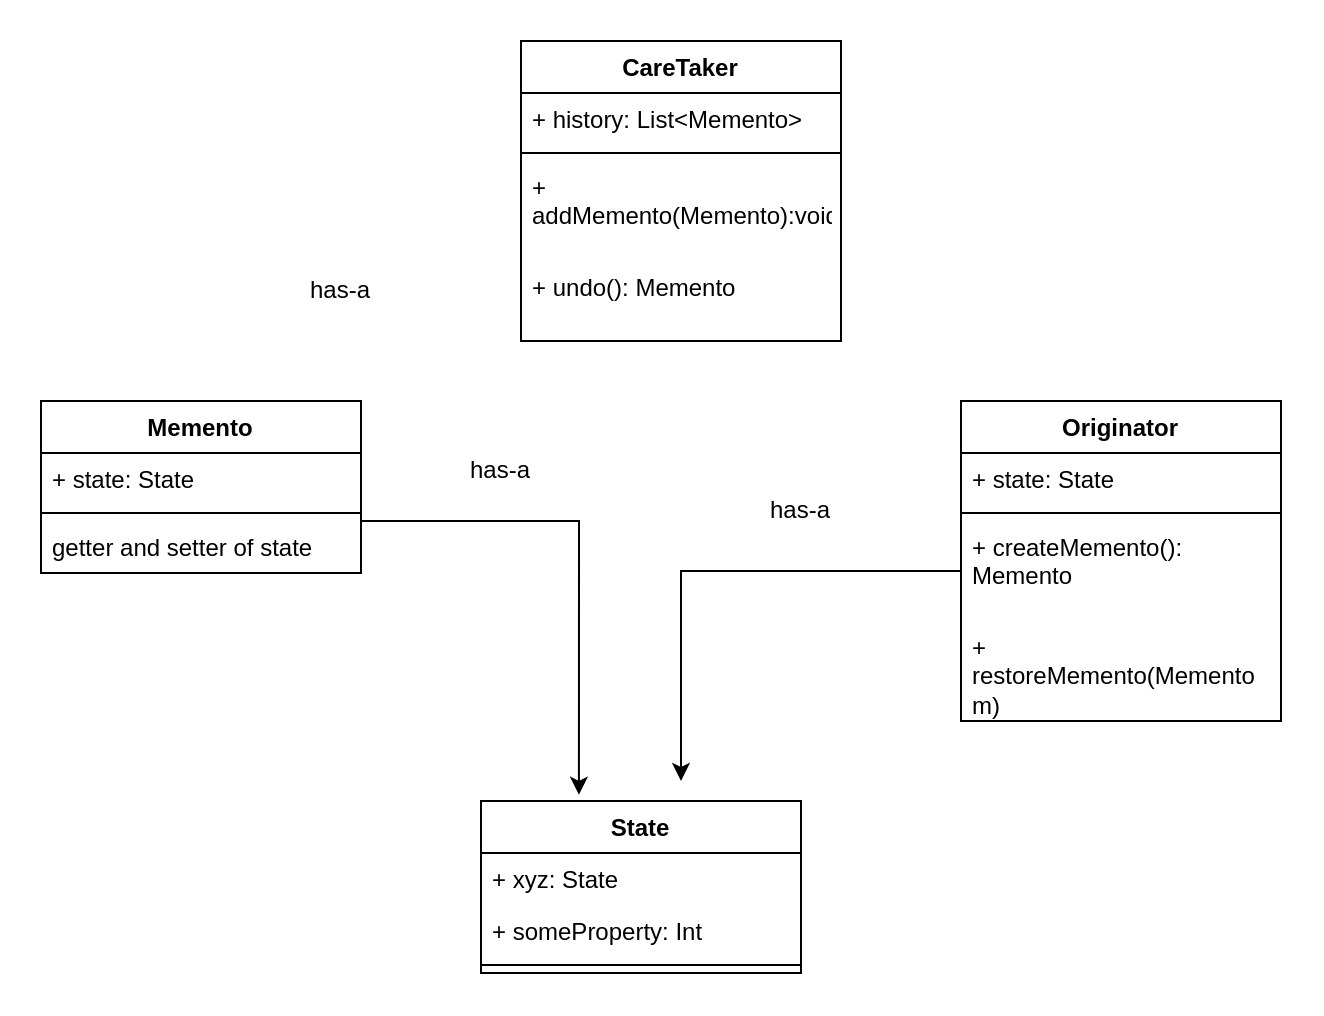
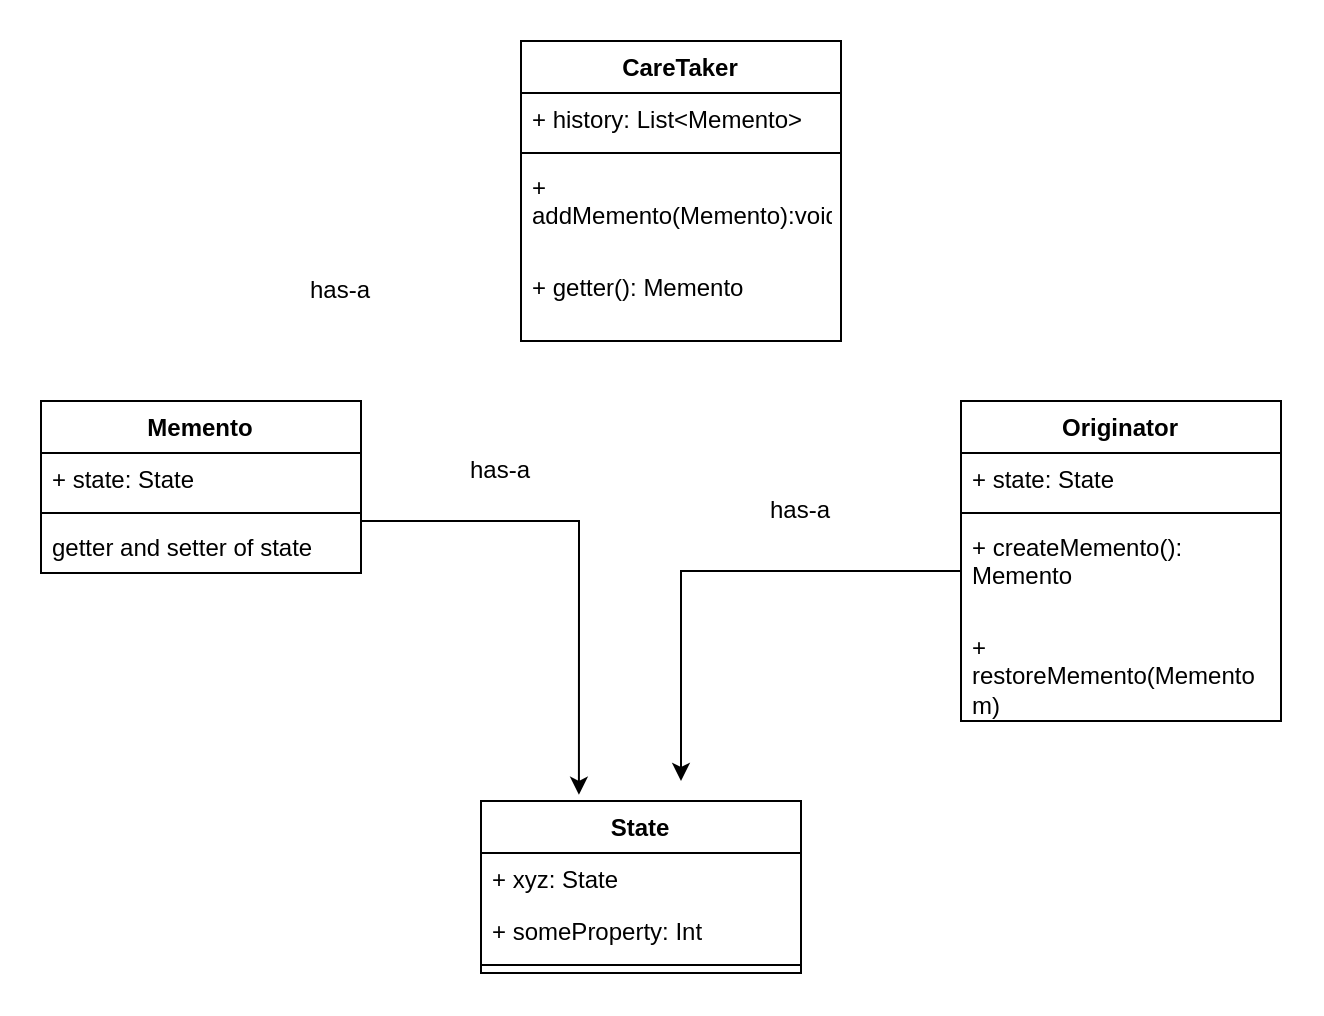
  <mxCell id="0" />
  <mxCell id="1" parent="0" />
  <mxCell id="2" value="CareTaker" style="swimlane;fontStyle=1;align=center;verticalAlign=top;childLayout=stackLayout;horizontal=1;startSize=26;horizontalStack=0;resizeParent=1;resizeParentMax=0;resizeLast=0;collapsible=1;marginBottom=0;whiteSpace=wrap;html=1;" vertex="1" parent="1"><mxGeometry x="260" y="20" width="160" height="150" as="geometry" /></mxCell>
  <mxCell id="3" value="+ history: List&amp;lt;Memento&amp;gt;" style="text;strokeColor=none;fillColor=none;align=left;verticalAlign=top;spacingLeft=4;spacingRight=4;overflow=hidden;rotatable=0;points=[[0,0.5],[1,0.5]];portConstraint=eastwest;whiteSpace=wrap;html=1;" vertex="1" parent="2"><mxGeometry y="26" width="160" height="26" as="geometry" /></mxCell>
  <mxCell id="4" value="" style="line;strokeWidth=1;fillColor=none;align=left;verticalAlign=middle;spacingTop=-1;spacingLeft=3;spacingRight=3;rotatable=0;labelPosition=right;points=[];portConstraint=eastwest;strokeColor=inherit;" vertex="1" parent="2"><mxGeometry y="52" width="160" height="8" as="geometry" /></mxCell>
  <mxCell id="5" value="+ addMemento(Memento):void" style="text;strokeColor=none;fillColor=none;align=left;verticalAlign=top;spacingLeft=4;spacingRight=4;overflow=hidden;rotatable=0;points=[[0,0.5],[1,0.5]];portConstraint=eastwest;whiteSpace=wrap;html=1;" vertex="1" parent="2"><mxGeometry y="60" width="160" height="50" as="geometry" /></mxCell>
- <mxCell id="6" value="+ undo(): Memento&amp;nbsp;" style="text;strokeColor=none;fillColor=none;align=left;verticalAlign=top;spacingLeft=4;spacingRight=4;overflow=hidden;rotatable=0;points=[[0,0.5],[1,0.5]];portConstraint=eastwest;whiteSpace=wrap;html=1;" vertex="1" parent="2"><mxGeometry y="110" width="160" height="40" as="geometry" /></mxCell>
+ <mxCell id="6" value="+ getter(): Memento&amp;nbsp;" style="text;strokeColor=none;fillColor=none;align=left;verticalAlign=top;spacingLeft=4;spacingRight=4;overflow=hidden;rotatable=0;points=[[0,0.5],[1,0.5]];portConstraint=eastwest;whiteSpace=wrap;html=1;" vertex="1" parent="2"><mxGeometry y="110" width="160" height="40" as="geometry" /></mxCell>
  <mxCell id="7" value="Memento" style="swimlane;fontStyle=1;align=center;verticalAlign=top;childLayout=stackLayout;horizontal=1;startSize=26;horizontalStack=0;resizeParent=1;resizeParentMax=0;resizeLast=0;collapsible=1;marginBottom=0;whiteSpace=wrap;html=1;" vertex="1" parent="1"><mxGeometry x="20" y="200" width="160" height="86" as="geometry" /></mxCell>
  <mxCell id="8" value="+ state: State" style="text;strokeColor=none;fillColor=none;align=left;verticalAlign=top;spacingLeft=4;spacingRight=4;overflow=hidden;rotatable=0;points=[[0,0.5],[1,0.5]];portConstraint=eastwest;whiteSpace=wrap;html=1;" vertex="1" parent="7"><mxGeometry y="26" width="160" height="26" as="geometry" /></mxCell>
  <mxCell id="9" value="" style="line;strokeWidth=1;fillColor=none;align=left;verticalAlign=middle;spacingTop=-1;spacingLeft=3;spacingRight=3;rotatable=0;labelPosition=right;points=[];portConstraint=eastwest;strokeColor=inherit;" vertex="1" parent="7"><mxGeometry y="52" width="160" height="8" as="geometry" /></mxCell>
  <mxCell id="10" value="getter and setter of state" style="text;strokeColor=none;fillColor=none;align=left;verticalAlign=top;spacingLeft=4;spacingRight=4;overflow=hidden;rotatable=0;points=[[0,0.5],[1,0.5]];portConstraint=eastwest;whiteSpace=wrap;html=1;" vertex="1" parent="7"><mxGeometry y="60" width="160" height="26" as="geometry" /></mxCell>
  <mxCell id="11" value="has-a" style="text;html=1;align=center;verticalAlign=middle;whiteSpace=wrap;rounded=0;" vertex="1" parent="1"><mxGeometry x="140" y="130" width="60" height="30" as="geometry" /></mxCell>
  <mxCell id="12" value="Originator" style="swimlane;fontStyle=1;align=center;verticalAlign=top;childLayout=stackLayout;horizontal=1;startSize=26;horizontalStack=0;resizeParent=1;resizeParentMax=0;resizeLast=0;collapsible=1;marginBottom=0;whiteSpace=wrap;html=1;" vertex="1" parent="1"><mxGeometry x="480" y="200" width="160" height="160" as="geometry" /></mxCell>
  <mxCell id="13" value="+ state: State" style="text;strokeColor=none;fillColor=none;align=left;verticalAlign=top;spacingLeft=4;spacingRight=4;overflow=hidden;rotatable=0;points=[[0,0.5],[1,0.5]];portConstraint=eastwest;whiteSpace=wrap;html=1;" vertex="1" parent="12"><mxGeometry y="26" width="160" height="26" as="geometry" /></mxCell>
  <mxCell id="14" value="" style="line;strokeWidth=1;fillColor=none;align=left;verticalAlign=middle;spacingTop=-1;spacingLeft=3;spacingRight=3;rotatable=0;labelPosition=right;points=[];portConstraint=eastwest;strokeColor=inherit;" vertex="1" parent="12"><mxGeometry y="52" width="160" height="8" as="geometry" /></mxCell>
  <mxCell id="15" value="+ createMemento(): Memento" style="text;strokeColor=none;fillColor=none;align=left;verticalAlign=top;spacingLeft=4;spacingRight=4;overflow=hidden;rotatable=0;points=[[0,0.5],[1,0.5]];portConstraint=eastwest;whiteSpace=wrap;html=1;" vertex="1" parent="12"><mxGeometry y="60" width="160" height="50" as="geometry" /></mxCell>
  <mxCell id="16" value="+ restoreMemento(Memento m)" style="text;strokeColor=none;fillColor=none;align=left;verticalAlign=top;spacingLeft=4;spacingRight=4;overflow=hidden;rotatable=0;points=[[0,0.5],[1,0.5]];portConstraint=eastwest;whiteSpace=wrap;html=1;" vertex="1" parent="12"><mxGeometry y="110" width="160" height="50" as="geometry" /></mxCell>
  <mxCell id="17" value="State" style="swimlane;fontStyle=1;align=center;verticalAlign=top;childLayout=stackLayout;horizontal=1;startSize=26;horizontalStack=0;resizeParent=1;resizeParentMax=0;resizeLast=0;collapsible=1;marginBottom=0;whiteSpace=wrap;html=1;" vertex="1" parent="1"><mxGeometry x="240" y="400" width="160" height="86" as="geometry" /></mxCell>
  <mxCell id="18" value="+ xyz: State" style="text;strokeColor=none;fillColor=none;align=left;verticalAlign=top;spacingLeft=4;spacingRight=4;overflow=hidden;rotatable=0;points=[[0,0.5],[1,0.5]];portConstraint=eastwest;whiteSpace=wrap;html=1;" vertex="1" parent="17"><mxGeometry y="26" width="160" height="26" as="geometry" /></mxCell>
  <mxCell id="19" value="+ someProperty: Int" style="text;strokeColor=none;fillColor=none;align=left;verticalAlign=top;spacingLeft=4;spacingRight=4;overflow=hidden;rotatable=0;points=[[0,0.5],[1,0.5]];portConstraint=eastwest;whiteSpace=wrap;html=1;" vertex="1" parent="17"><mxGeometry y="52" width="160" height="26" as="geometry" /></mxCell>
  <mxCell id="20" value="" style="line;strokeWidth=1;fillColor=none;align=left;verticalAlign=middle;spacingTop=-1;spacingLeft=3;spacingRight=3;rotatable=0;labelPosition=right;points=[];portConstraint=eastwest;strokeColor=inherit;" vertex="1" parent="17"><mxGeometry y="78" width="160" height="8" as="geometry" /></mxCell>
  <mxCell id="21" value="" style="endArrow=classic;html=1;rounded=0;entryX=0.306;entryY=-0.036;entryDx=0;entryDy=0;entryPerimeter=0;" edge="1" parent="1" target="17"><mxGeometry width="50" height="50" relative="1" as="geometry"><mxPoint x="180" y="260" as="sourcePoint" /><mxPoint x="260" y="260" as="targetPoint" /><Array as="points"><mxPoint x="289" y="260" /></Array></mxGeometry></mxCell>
  <mxCell id="22" value="" style="endArrow=classic;html=1;rounded=0;exitX=0;exitY=0.5;exitDx=0;exitDy=0;" edge="1" parent="1" source="15"><mxGeometry width="50" height="50" relative="1" as="geometry"><mxPoint x="350" y="340" as="sourcePoint" /><mxPoint x="340" y="390" as="targetPoint" /><Array as="points"><mxPoint x="340" y="285" /></Array></mxGeometry></mxCell>
  <mxCell id="23" value="has-a" style="text;html=1;align=center;verticalAlign=middle;whiteSpace=wrap;rounded=0;" vertex="1" parent="1"><mxGeometry x="370" y="240" width="60" height="30" as="geometry" /></mxCell>
  <mxCell id="24" value="has-a" style="text;html=1;align=center;verticalAlign=middle;whiteSpace=wrap;rounded=0;" vertex="1" parent="1"><mxGeometry x="220" y="220" width="60" height="30" as="geometry" /></mxCell>
